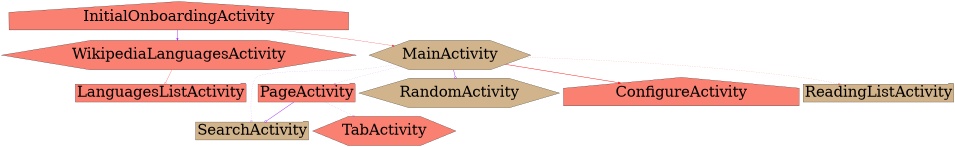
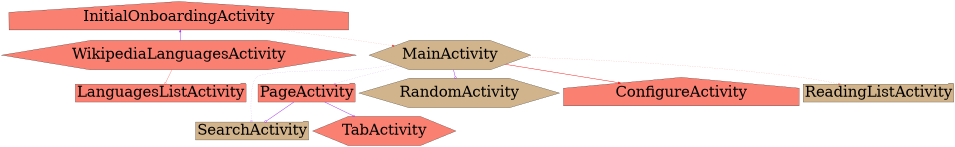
  digraph {
    node [fillcolor=salmon fontsize=70 shape=hexagon style=filled]
    edge [arrowhead=odot color=purple style=bold]
    InitialOnboardingActivity [shape=house]
    WikipediaLanguagesActivity
    MainActivity [fillcolor=tan]
    LanguagesListActivity [shape=folder]
    SearchActivity [fillcolor=tan shape=folder]
    PageActivity [shape=folder]
    RandomActivity [fillcolor=tan]
    ConfigureActivity [shape=house]
    ReadingListActivity [fillcolor=tan shape=folder]
    TabActivity
-   InitialOnboardingActivity -> WikipediaLanguagesActivity [arrowhead=normal]
-   InitialOnboardingActivity -> MainActivity [arrowhead=normal color=red style=solid]
+   WikipediaLanguagesActivity -> InitialOnboardingActivity [arrowhead=normal]
+   InitialOnboardingActivity -> MainActivity [arrowhead=normal color=red style=dotted]
    WikipediaLanguagesActivity -> LanguagesListActivity [color=red style=solid]
    MainActivity -> SearchActivity [style=dotted]
    MainActivity -> PageActivity [style=dotted]
    MainActivity -> RandomActivity
    MainActivity -> ConfigureActivity [arrowhead=normal color=red]
    MainActivity -> ReadingListActivity [color=red style=dotted]
    PageActivity -> SearchActivity
-   PageActivity -> TabActivity [style=dotted]
+   PageActivity -> TabActivity
  }
